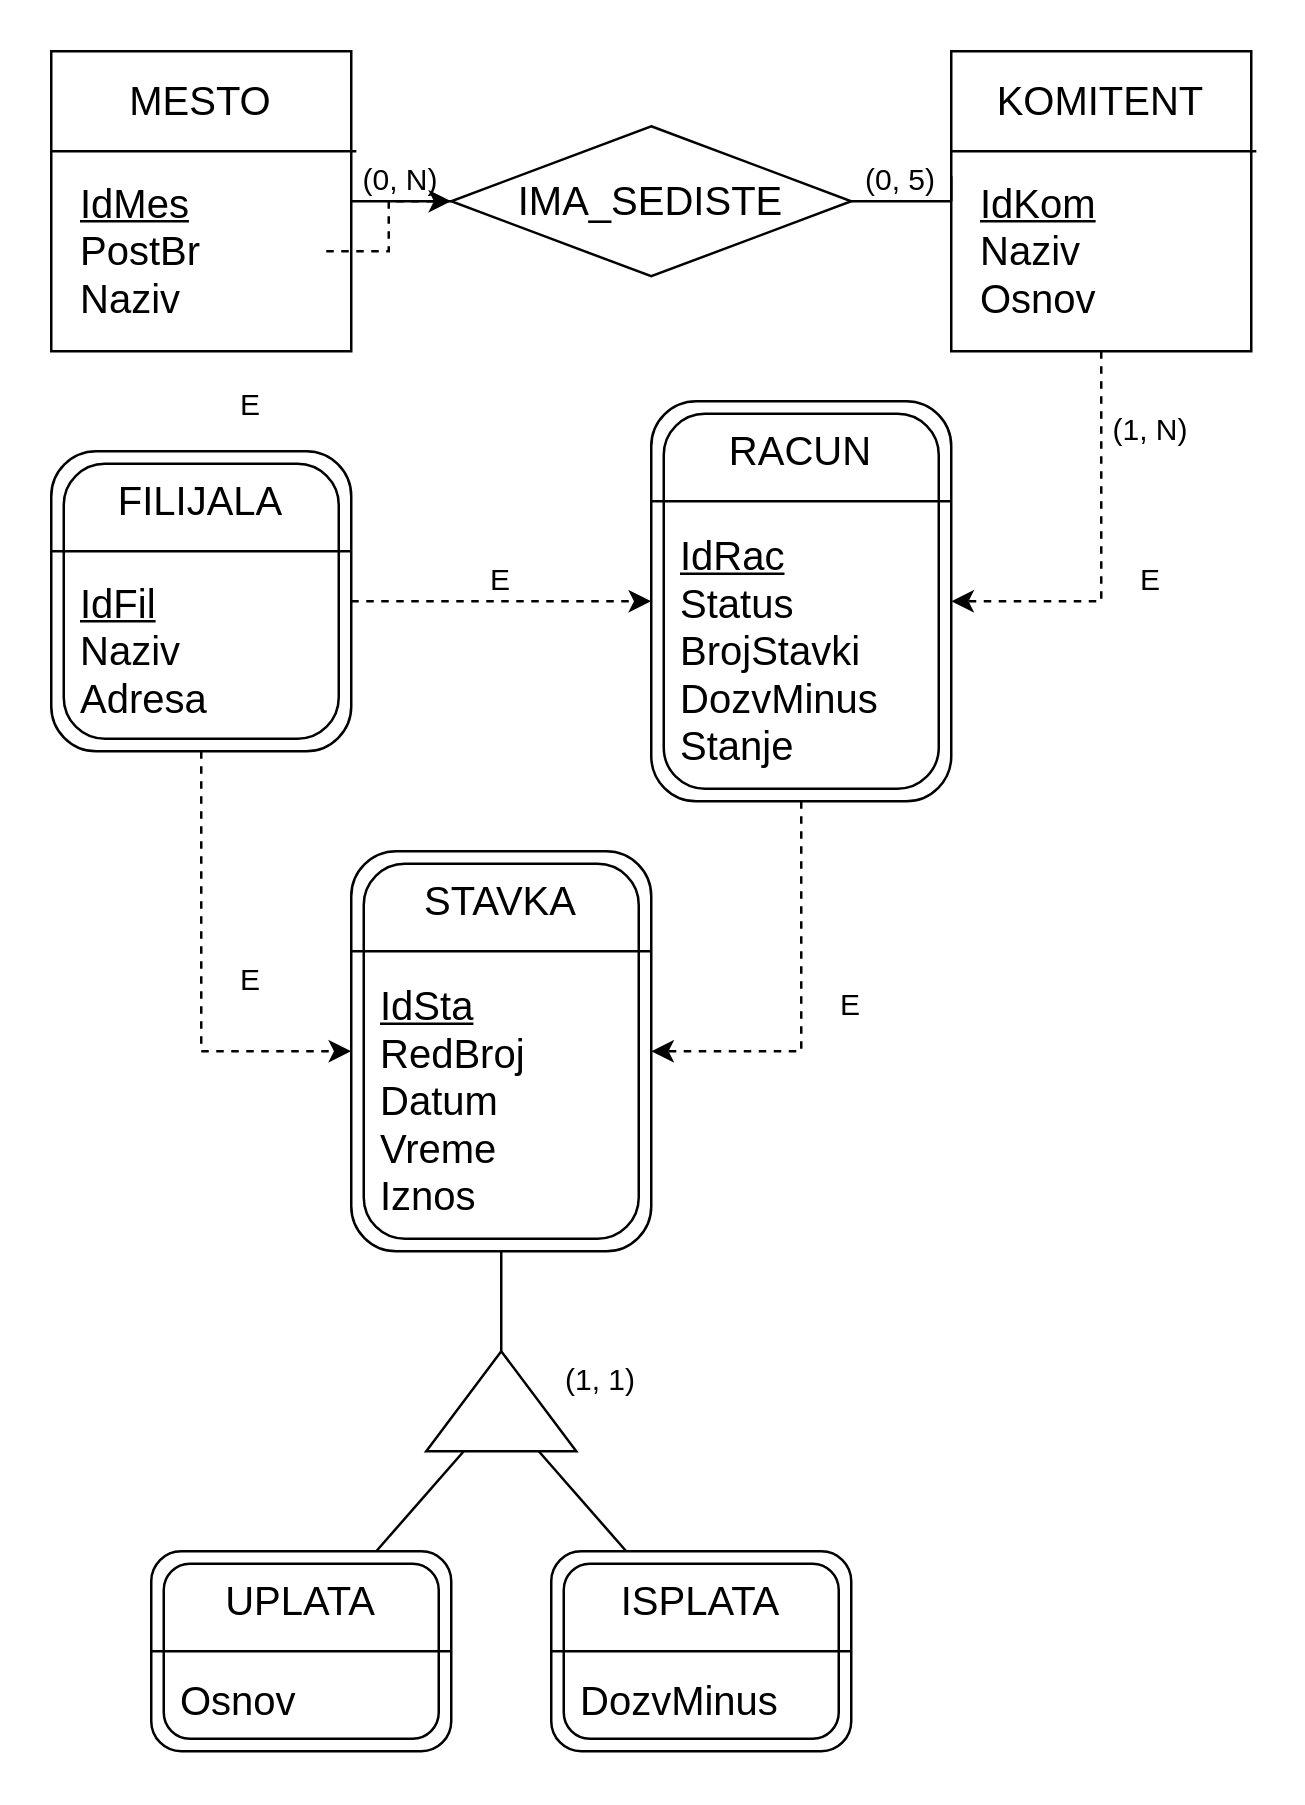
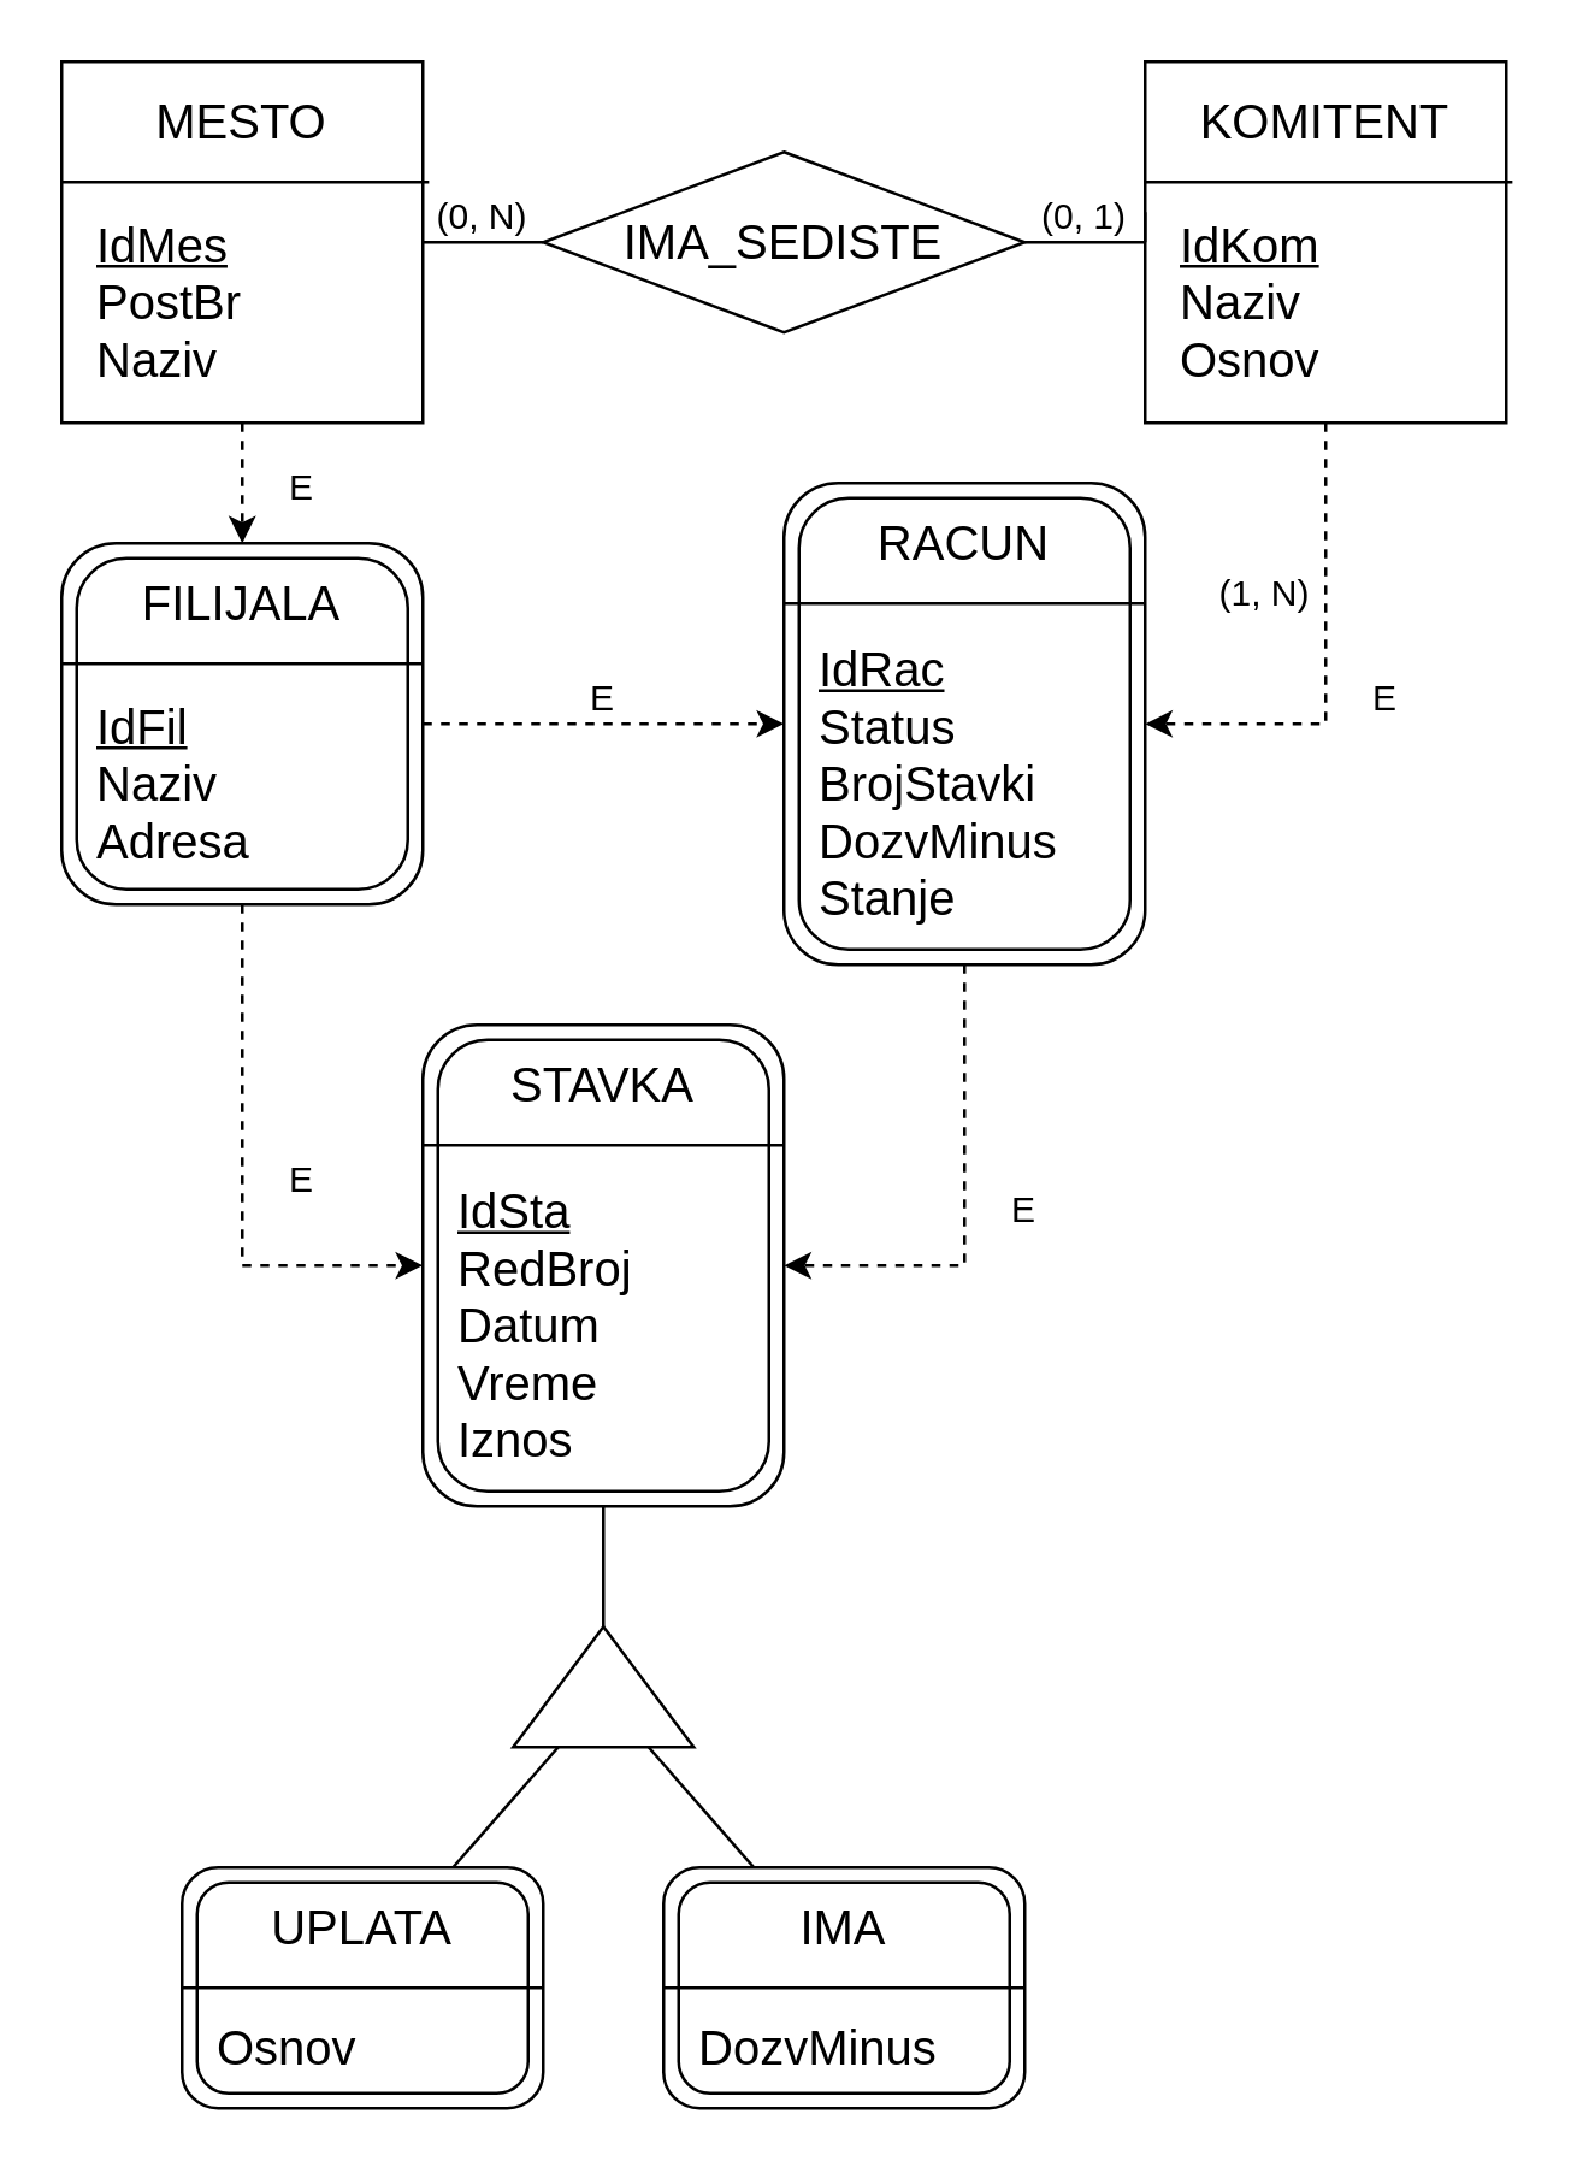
  <mxCell id="0" />
  <mxCell id="1" parent="0" />
  <mxCell id="2" value="" style="rounded=0;whiteSpace=wrap;html=1;fontSize=16;" vertex="1" parent="1"><mxGeometry x="20" y="20" width="120" height="120" as="geometry" /></mxCell>
  <mxCell id="3" value="MESTO" style="text;html=1;strokeColor=none;fillColor=none;align=center;verticalAlign=middle;whiteSpace=wrap;rounded=0;fontSize=16;" vertex="1" parent="1"><mxGeometry x="20" y="20" width="120" height="40" as="geometry" /></mxCell>
  <mxCell id="4" value="" style="endArrow=none;html=1;fontSize=16;entryX=1.017;entryY=0.333;entryDx=0;entryDy=0;entryPerimeter=0;" edge="1" parent="1" target="2"><mxGeometry width="50" height="50" relative="1" as="geometry"><mxPoint x="20" y="60" as="sourcePoint" /><mxPoint x="70" y="10" as="targetPoint" /></mxGeometry></mxCell>
- <mxCell id="5" style="edgeStyle=orthogonalEdgeStyle;rounded=0;orthogonalLoop=1;jettySize=auto;html=1;fontSize=16;dashed=1;" edge="1" parent="1" source="6" target="7"><mxGeometry relative="1" as="geometry" /></mxCell>
+ <mxCell id="5" style="edgeStyle=orthogonalEdgeStyle;rounded=0;orthogonalLoop=1;jettySize=auto;html=1;entryX=0.5;entryY=0;entryDx=0;entryDy=0;fontSize=16;dashed=1;" edge="1" parent="1" source="6" target="18"><mxGeometry relative="1" as="geometry" /></mxCell>
  <mxCell id="6" value="&lt;u&gt;IdMes&lt;/u&gt;&lt;br&gt;PostBr&lt;br&gt;Naziv" style="text;html=1;strokeColor=none;fillColor=none;align=left;verticalAlign=middle;whiteSpace=wrap;rounded=0;fontSize=16;" vertex="1" parent="1"><mxGeometry x="30" y="60" width="100" height="80" as="geometry" /></mxCell>
  <mxCell id="7" value="IMA_SEDISTE" style="shape=rhombus;perimeter=rhombusPerimeter;whiteSpace=wrap;html=1;align=center;fontSize=16;" vertex="1" parent="1"><mxGeometry x="180" y="50" width="160" height="60" as="geometry" /></mxCell>
  <mxCell id="8" value="" style="endArrow=none;html=1;fontSize=16;exitX=1;exitY=0.5;exitDx=0;exitDy=0;entryX=0;entryY=0.5;entryDx=0;entryDy=0;" edge="1" parent="1" source="2" target="7"><mxGeometry width="50" height="50" relative="1" as="geometry"><mxPoint x="170" y="70" as="sourcePoint" /><mxPoint x="220" y="20" as="targetPoint" /></mxGeometry></mxCell>
  <mxCell id="9" value="" style="rounded=0;whiteSpace=wrap;html=1;fontSize=16;" vertex="1" parent="1"><mxGeometry x="380" y="20" width="120" height="120" as="geometry" /></mxCell>
  <mxCell id="10" value="KOMITENT" style="text;html=1;strokeColor=none;fillColor=none;align=center;verticalAlign=middle;whiteSpace=wrap;rounded=0;fontSize=16;" vertex="1" parent="1"><mxGeometry x="380" y="20" width="120" height="40" as="geometry" /></mxCell>
  <mxCell id="11" value="" style="endArrow=none;html=1;fontSize=16;entryX=1.017;entryY=0.333;entryDx=0;entryDy=0;entryPerimeter=0;" edge="1" parent="1" target="9"><mxGeometry width="50" height="50" relative="1" as="geometry"><mxPoint x="380" y="60" as="sourcePoint" /><mxPoint x="430" y="10" as="targetPoint" /></mxGeometry></mxCell>
  <mxCell id="12" style="edgeStyle=orthogonalEdgeStyle;rounded=0;orthogonalLoop=1;jettySize=auto;html=1;endArrow=classic;endFill=1;fontSize=16;entryX=1;entryY=0.5;entryDx=0;entryDy=0;dashed=1;" edge="1" parent="1" source="13" target="26"><mxGeometry relative="1" as="geometry"><mxPoint x="440" y="240" as="targetPoint" /><Array as="points"><mxPoint x="440" y="240" /></Array></mxGeometry></mxCell>
  <mxCell id="13" value="&lt;u&gt;IdKom&lt;/u&gt;&lt;br&gt;Naziv&lt;br&gt;Osnov" style="text;html=1;strokeColor=none;fillColor=none;align=left;verticalAlign=middle;whiteSpace=wrap;rounded=0;fontSize=16;" vertex="1" parent="1"><mxGeometry x="390" y="60" width="100" height="80" as="geometry" /></mxCell>
  <mxCell id="14" value="" style="endArrow=none;html=1;fontSize=16;entryX=0;entryY=0.5;entryDx=0;entryDy=0;exitX=1;exitY=0.5;exitDx=0;exitDy=0;" edge="1" parent="1" target="9"><mxGeometry width="50" height="50" relative="1" as="geometry"><mxPoint x="380" y="70" as="sourcePoint" /><mxPoint x="330" y="-10" as="targetPoint" /></mxGeometry></mxCell>
  <mxCell id="15" value="&lt;font style=&quot;font-size: 12px&quot;&gt;(0, N)&lt;/font&gt;" style="text;html=1;strokeColor=none;fillColor=none;align=center;verticalAlign=middle;whiteSpace=wrap;rounded=0;fontSize=16;" vertex="1" parent="1"><mxGeometry x="140" y="60" width="40" height="20" as="geometry" /></mxCell>
  <mxCell id="16" style="edgeStyle=orthogonalEdgeStyle;rounded=0;orthogonalLoop=1;jettySize=auto;html=1;entryX=0;entryY=0.5;entryDx=0;entryDy=0;fontSize=16;dashed=1;" edge="1" parent="1" source="17" target="26"><mxGeometry relative="1" as="geometry" /></mxCell>
  <mxCell id="17" value="" style="shape=ext;margin=3;double=1;whiteSpace=wrap;html=1;align=center;fontSize=16;rounded=1;" vertex="1" parent="1"><mxGeometry x="20" y="180" width="120" height="120" as="geometry" /></mxCell>
  <mxCell id="18" value="FILIJALA" style="text;html=1;strokeColor=none;fillColor=none;align=center;verticalAlign=middle;whiteSpace=wrap;rounded=0;fontSize=16;" vertex="1" parent="1"><mxGeometry x="20" y="180" width="120" height="40" as="geometry" /></mxCell>
  <mxCell id="19" value="" style="endArrow=none;html=1;fontSize=16;entryX=1;entryY=1;entryDx=0;entryDy=0;" edge="1" parent="1" target="18"><mxGeometry width="50" height="50" relative="1" as="geometry"><mxPoint x="20" y="220" as="sourcePoint" /><mxPoint x="130" y="219" as="targetPoint" /></mxGeometry></mxCell>
  <mxCell id="20" style="edgeStyle=orthogonalEdgeStyle;rounded=0;orthogonalLoop=1;jettySize=auto;html=1;dashed=1;fontSize=16;entryX=0;entryY=0.5;entryDx=0;entryDy=0;" edge="1" parent="1" source="21" target="31"><mxGeometry relative="1" as="geometry"><mxPoint x="80" y="420" as="targetPoint" /><Array as="points"><mxPoint x="80" y="420" /></Array></mxGeometry></mxCell>
  <mxCell id="21" value="&lt;u&gt;IdFil&lt;/u&gt;&lt;br&gt;Naziv&lt;br&gt;Adresa" style="text;html=1;strokeColor=none;fillColor=none;align=left;verticalAlign=middle;whiteSpace=wrap;rounded=0;fontSize=16;" vertex="1" parent="1"><mxGeometry x="30" y="220" width="100" height="80" as="geometry" /></mxCell>
  <mxCell id="22" value="&lt;font style=&quot;font-size: 12px&quot;&gt;E&lt;/font&gt;" style="text;html=1;strokeColor=none;fillColor=none;align=center;verticalAlign=middle;whiteSpace=wrap;rounded=0;fontSize=16;" vertex="1" parent="1"><mxGeometry x="80" y="150" width="40" height="20" as="geometry" /></mxCell>
  <mxCell id="23" value="" style="endArrow=none;html=1;fontSize=16;exitX=1;exitY=0.5;exitDx=0;exitDy=0;entryX=0;entryY=0.5;entryDx=0;entryDy=0;" edge="1" parent="1" source="7" target="9"><mxGeometry width="50" height="50" relative="1" as="geometry"><mxPoint x="320" y="50" as="sourcePoint" /><mxPoint x="370" y="0" as="targetPoint" /></mxGeometry></mxCell>
- <mxCell id="24" value="&lt;font style=&quot;font-size: 12px&quot;&gt;(0, 5)&lt;/font&gt;" style="text;html=1;strokeColor=none;fillColor=none;align=center;verticalAlign=middle;whiteSpace=wrap;rounded=0;fontSize=16;" vertex="1" parent="1"><mxGeometry x="340" y="60" width="40" height="20" as="geometry" /></mxCell>
+ <mxCell id="24" value="&lt;font style=&quot;font-size: 12px&quot;&gt;(0, 1)&lt;/font&gt;" style="text;html=1;strokeColor=none;fillColor=none;align=center;verticalAlign=middle;whiteSpace=wrap;rounded=0;fontSize=16;" vertex="1" parent="1"><mxGeometry x="340" y="60" width="40" height="20" as="geometry" /></mxCell>
  <mxCell id="25" style="edgeStyle=orthogonalEdgeStyle;rounded=0;orthogonalLoop=1;jettySize=auto;html=1;dashed=1;fontSize=16;entryX=1;entryY=0.5;entryDx=0;entryDy=0;" edge="1" parent="1" source="26" target="31"><mxGeometry relative="1" as="geometry"><mxPoint x="320" y="420" as="targetPoint" /><Array as="points"><mxPoint x="320" y="420" /></Array></mxGeometry></mxCell>
  <mxCell id="26" value="" style="shape=ext;margin=3;double=1;whiteSpace=wrap;html=1;align=center;fontSize=16;rounded=1;" vertex="1" parent="1"><mxGeometry x="260" y="160" width="120" height="160" as="geometry" /></mxCell>
  <mxCell id="27" value="RACUN" style="text;html=1;strokeColor=none;fillColor=none;align=center;verticalAlign=middle;whiteSpace=wrap;rounded=0;fontSize=16;" vertex="1" parent="1"><mxGeometry x="260" y="160" width="120" height="40" as="geometry" /></mxCell>
  <mxCell id="28" value="" style="endArrow=none;html=1;fontSize=16;entryX=1;entryY=1;entryDx=0;entryDy=0;" edge="1" parent="1" target="27"><mxGeometry width="50" height="50" relative="1" as="geometry"><mxPoint x="260" y="200" as="sourcePoint" /><mxPoint x="370" y="199" as="targetPoint" /></mxGeometry></mxCell>
  <mxCell id="29" value="&lt;u&gt;IdRac&lt;/u&gt;&lt;br&gt;Status&lt;br&gt;BrojStavki&lt;br&gt;DozvMinus&lt;br&gt;Stanje" style="text;html=1;strokeColor=none;fillColor=none;align=left;verticalAlign=middle;whiteSpace=wrap;rounded=0;fontSize=16;" vertex="1" parent="1"><mxGeometry x="270" y="200" width="100" height="120" as="geometry" /></mxCell>
  <mxCell id="30" value="&lt;font style=&quot;font-size: 12px&quot;&gt;E&lt;/font&gt;" style="text;html=1;strokeColor=none;fillColor=none;align=center;verticalAlign=middle;whiteSpace=wrap;rounded=0;fontSize=16;" vertex="1" parent="1"><mxGeometry x="180" y="220" width="40" height="20" as="geometry" /></mxCell>
  <mxCell id="31" value="" style="shape=ext;margin=3;double=1;whiteSpace=wrap;html=1;align=center;fontSize=16;rounded=1;" vertex="1" parent="1"><mxGeometry x="140" y="340" width="120" height="160" as="geometry" /></mxCell>
  <mxCell id="32" value="STAVKA" style="text;html=1;strokeColor=none;fillColor=none;align=center;verticalAlign=middle;whiteSpace=wrap;rounded=0;fontSize=16;" vertex="1" parent="1"><mxGeometry x="140" y="340" width="120" height="40" as="geometry" /></mxCell>
  <mxCell id="33" value="" style="endArrow=none;html=1;fontSize=16;entryX=1;entryY=1;entryDx=0;entryDy=0;" edge="1" parent="1" target="32"><mxGeometry width="50" height="50" relative="1" as="geometry"><mxPoint x="140" y="380" as="sourcePoint" /><mxPoint x="250" y="379" as="targetPoint" /></mxGeometry></mxCell>
  <mxCell id="34" style="edgeStyle=orthogonalEdgeStyle;rounded=0;orthogonalLoop=1;jettySize=auto;html=1;entryX=1;entryY=0.5;entryDx=0;entryDy=0;fontSize=16;endArrow=none;endFill=0;" edge="1" parent="1" source="35" target="37"><mxGeometry relative="1" as="geometry" /></mxCell>
  <mxCell id="35" value="&lt;u&gt;IdSta&lt;/u&gt;&lt;br&gt;RedBroj&lt;br&gt;Datum&lt;br&gt;Vreme&lt;br&gt;Iznos" style="text;html=1;strokeColor=none;fillColor=none;align=left;verticalAlign=middle;whiteSpace=wrap;rounded=0;fontSize=16;" vertex="1" parent="1"><mxGeometry x="150" y="380" width="100" height="120" as="geometry" /></mxCell>
  <mxCell id="36" value="&lt;font style=&quot;font-size: 12px&quot;&gt;E&lt;/font&gt;" style="text;html=1;strokeColor=none;fillColor=none;align=center;verticalAlign=middle;whiteSpace=wrap;rounded=0;fontSize=16;" vertex="1" parent="1"><mxGeometry x="320" y="390" width="40" height="20" as="geometry" /></mxCell>
  <mxCell id="37" value="" style="triangle;whiteSpace=wrap;html=1;rounded=0;fontSize=16;rotation=-90;" vertex="1" parent="1"><mxGeometry x="180" y="530" width="40" height="60" as="geometry" /></mxCell>
  <mxCell id="38" value="" style="shape=ext;margin=3;double=1;whiteSpace=wrap;html=1;align=center;fontSize=16;rounded=1;" vertex="1" parent="1"><mxGeometry x="60" y="620" width="120" height="80" as="geometry" /></mxCell>
  <mxCell id="39" value="UPLATA" style="text;html=1;strokeColor=none;fillColor=none;align=center;verticalAlign=middle;whiteSpace=wrap;rounded=0;fontSize=16;" vertex="1" parent="1"><mxGeometry x="60" y="620" width="120" height="40" as="geometry" /></mxCell>
  <mxCell id="40" value="" style="endArrow=none;html=1;fontSize=16;entryX=1;entryY=1;entryDx=0;entryDy=0;" edge="1" parent="1" target="39"><mxGeometry width="50" height="50" relative="1" as="geometry"><mxPoint x="60" y="660" as="sourcePoint" /><mxPoint x="170" y="659" as="targetPoint" /></mxGeometry></mxCell>
  <mxCell id="41" value="Osnov" style="text;html=1;strokeColor=none;fillColor=none;align=left;verticalAlign=middle;whiteSpace=wrap;rounded=0;fontSize=16;" vertex="1" parent="1"><mxGeometry x="70" y="660" width="100" height="40" as="geometry" /></mxCell>
  <mxCell id="42" value="" style="shape=ext;margin=3;double=1;whiteSpace=wrap;html=1;align=center;fontSize=16;rounded=1;" vertex="1" parent="1"><mxGeometry x="220" y="620" width="120" height="80" as="geometry" /></mxCell>
- <mxCell id="43" value="ISPLATA" style="text;html=1;strokeColor=none;fillColor=none;align=center;verticalAlign=middle;whiteSpace=wrap;rounded=0;fontSize=16;" vertex="1" parent="1"><mxGeometry x="220" y="620" width="120" height="40" as="geometry" /></mxCell>
+ <mxCell id="43" value="IMA" style="text;html=1;strokeColor=none;fillColor=none;align=center;verticalAlign=middle;whiteSpace=wrap;rounded=0;fontSize=16;" vertex="1" parent="1"><mxGeometry x="220" y="620" width="120" height="40" as="geometry" /></mxCell>
  <mxCell id="44" value="" style="endArrow=none;html=1;fontSize=16;entryX=1;entryY=1;entryDx=0;entryDy=0;" edge="1" parent="1" target="43"><mxGeometry width="50" height="50" relative="1" as="geometry"><mxPoint x="220" y="660" as="sourcePoint" /><mxPoint x="330" y="659" as="targetPoint" /></mxGeometry></mxCell>
  <mxCell id="45" value="DozvMinus" style="text;html=1;strokeColor=none;fillColor=none;align=left;verticalAlign=middle;whiteSpace=wrap;rounded=0;fontSize=16;" vertex="1" parent="1"><mxGeometry x="230" y="660" width="100" height="40" as="geometry" /></mxCell>
  <mxCell id="46" value="" style="endArrow=none;html=1;fontSize=16;entryX=0;entryY=0.25;entryDx=0;entryDy=0;exitX=0.75;exitY=0;exitDx=0;exitDy=0;" edge="1" parent="1" source="39" target="37"><mxGeometry width="50" height="50" relative="1" as="geometry"><mxPoint x="50" y="600" as="sourcePoint" /><mxPoint x="100" y="550" as="targetPoint" /></mxGeometry></mxCell>
  <mxCell id="47" value="" style="endArrow=none;html=1;fontSize=16;exitX=0;exitY=0.75;exitDx=0;exitDy=0;entryX=0.25;entryY=0;entryDx=0;entryDy=0;" edge="1" parent="1" source="37" target="43"><mxGeometry width="50" height="50" relative="1" as="geometry"><mxPoint x="290" y="610" as="sourcePoint" /><mxPoint x="340" y="560" as="targetPoint" /></mxGeometry></mxCell>
  <mxCell id="48" value="&lt;font style=&quot;font-size: 12px&quot;&gt;E&lt;/font&gt;" style="text;html=1;strokeColor=none;fillColor=none;align=center;verticalAlign=middle;whiteSpace=wrap;rounded=0;fontSize=16;" vertex="1" parent="1"><mxGeometry x="440" y="220" width="40" height="20" as="geometry" /></mxCell>
- <mxCell id="49" value="&lt;font style=&quot;font-size: 12px&quot;&gt;(1, N)&lt;/font&gt;" style="text;html=1;strokeColor=none;fillColor=none;align=center;verticalAlign=middle;whiteSpace=wrap;rounded=0;fontSize=16;" vertex="1" parent="1"><mxGeometry x="440" y="160" width="40" height="20" as="geometry" /></mxCell>
- <mxCell id="50" value="&lt;font style=&quot;font-size: 12px&quot;&gt;(1, 1)&lt;/font&gt;" style="text;html=1;strokeColor=none;fillColor=none;align=center;verticalAlign=middle;whiteSpace=wrap;rounded=0;fontSize=16;" vertex="1" parent="1"><mxGeometry x="220" y="540" width="40" height="20" as="geometry" /></mxCell>
+ <mxCell id="49" value="&lt;font style=&quot;font-size: 12px&quot;&gt;(1, N)&lt;/font&gt;" style="text;html=1;strokeColor=none;fillColor=none;align=center;verticalAlign=middle;whiteSpace=wrap;rounded=0;fontSize=16;" vertex="1" parent="1"><mxGeometry x="400" y="185" width="40" height="20" as="geometry" /></mxCell>
  <mxCell id="51" value="&lt;font style=&quot;font-size: 12px&quot;&gt;E&lt;/font&gt;" style="text;html=1;strokeColor=none;fillColor=none;align=center;verticalAlign=middle;whiteSpace=wrap;rounded=0;fontSize=16;" vertex="1" parent="1"><mxGeometry x="80" y="380" width="40" height="20" as="geometry" /></mxCell>
